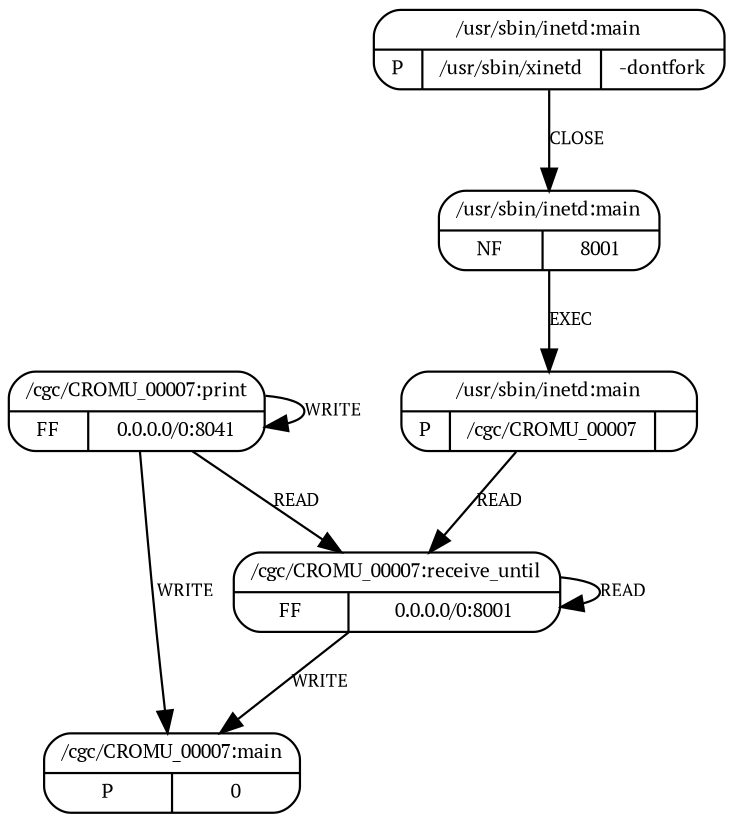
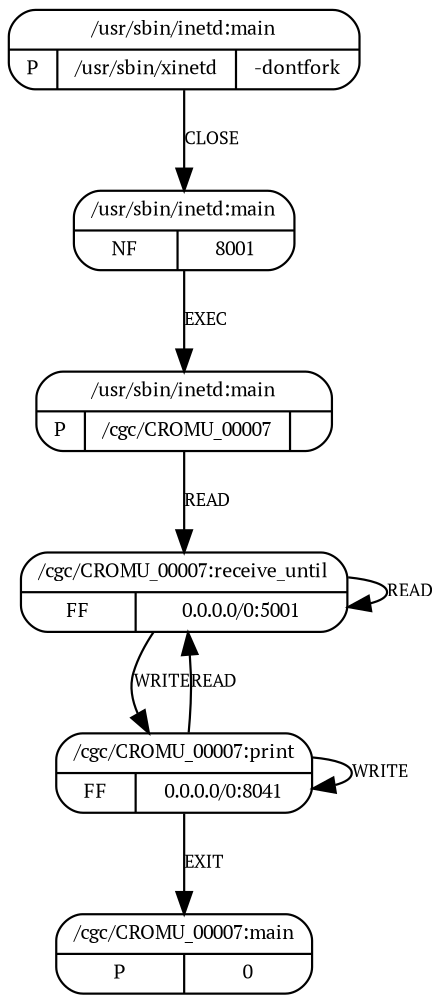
  digraph {
    fontname="PT Serif"
    node [fontname="PT Serif" fontsize=9 shape=Mrecord]
    edge [fontname="PT Serif" fontsize=8]
-   n1 [label="{{/cgc/CROMU_00007:receive_until}|{FF|0.0.0.0/0:8001}}"]
+   n1 [label="{{/cgc/CROMU_00007:receive_until}|{FF|0.0.0.0/0:5001}}"]
    n2 [label="{{/cgc/CROMU_00007:print}|{FF|0.0.0.0/0:8041}}"]
    n3 [label="{{/cgc/CROMU_00007:main}|{P|0}}"]
    n4 [label="{{/usr/sbin/inetd:main}|{P|/usr/sbin/xinetd|-dontfork}}"]
    n5 [label="{{/usr/sbin/inetd:main}|{NF|8001}}"]
    n6 [label="{{/usr/sbin/inetd:main}|{P|/cgc/CROMU_00007|}}"]
    n1 -> n1 [label=READ]
-   n1 -> n3 [label=WRITE]
+   n1 -> n2 [label=WRITE]
    n2 -> n1 [label=READ]
    n2 -> n2 [label=WRITE]
-   n2 -> n3 [label=WRITE]
+   n2 -> n3 [label=EXIT]
    n4 -> n5 [label=CLOSE]
    n5 -> n6 [label=EXEC]
    n6 -> n1 [label=READ]
  }
